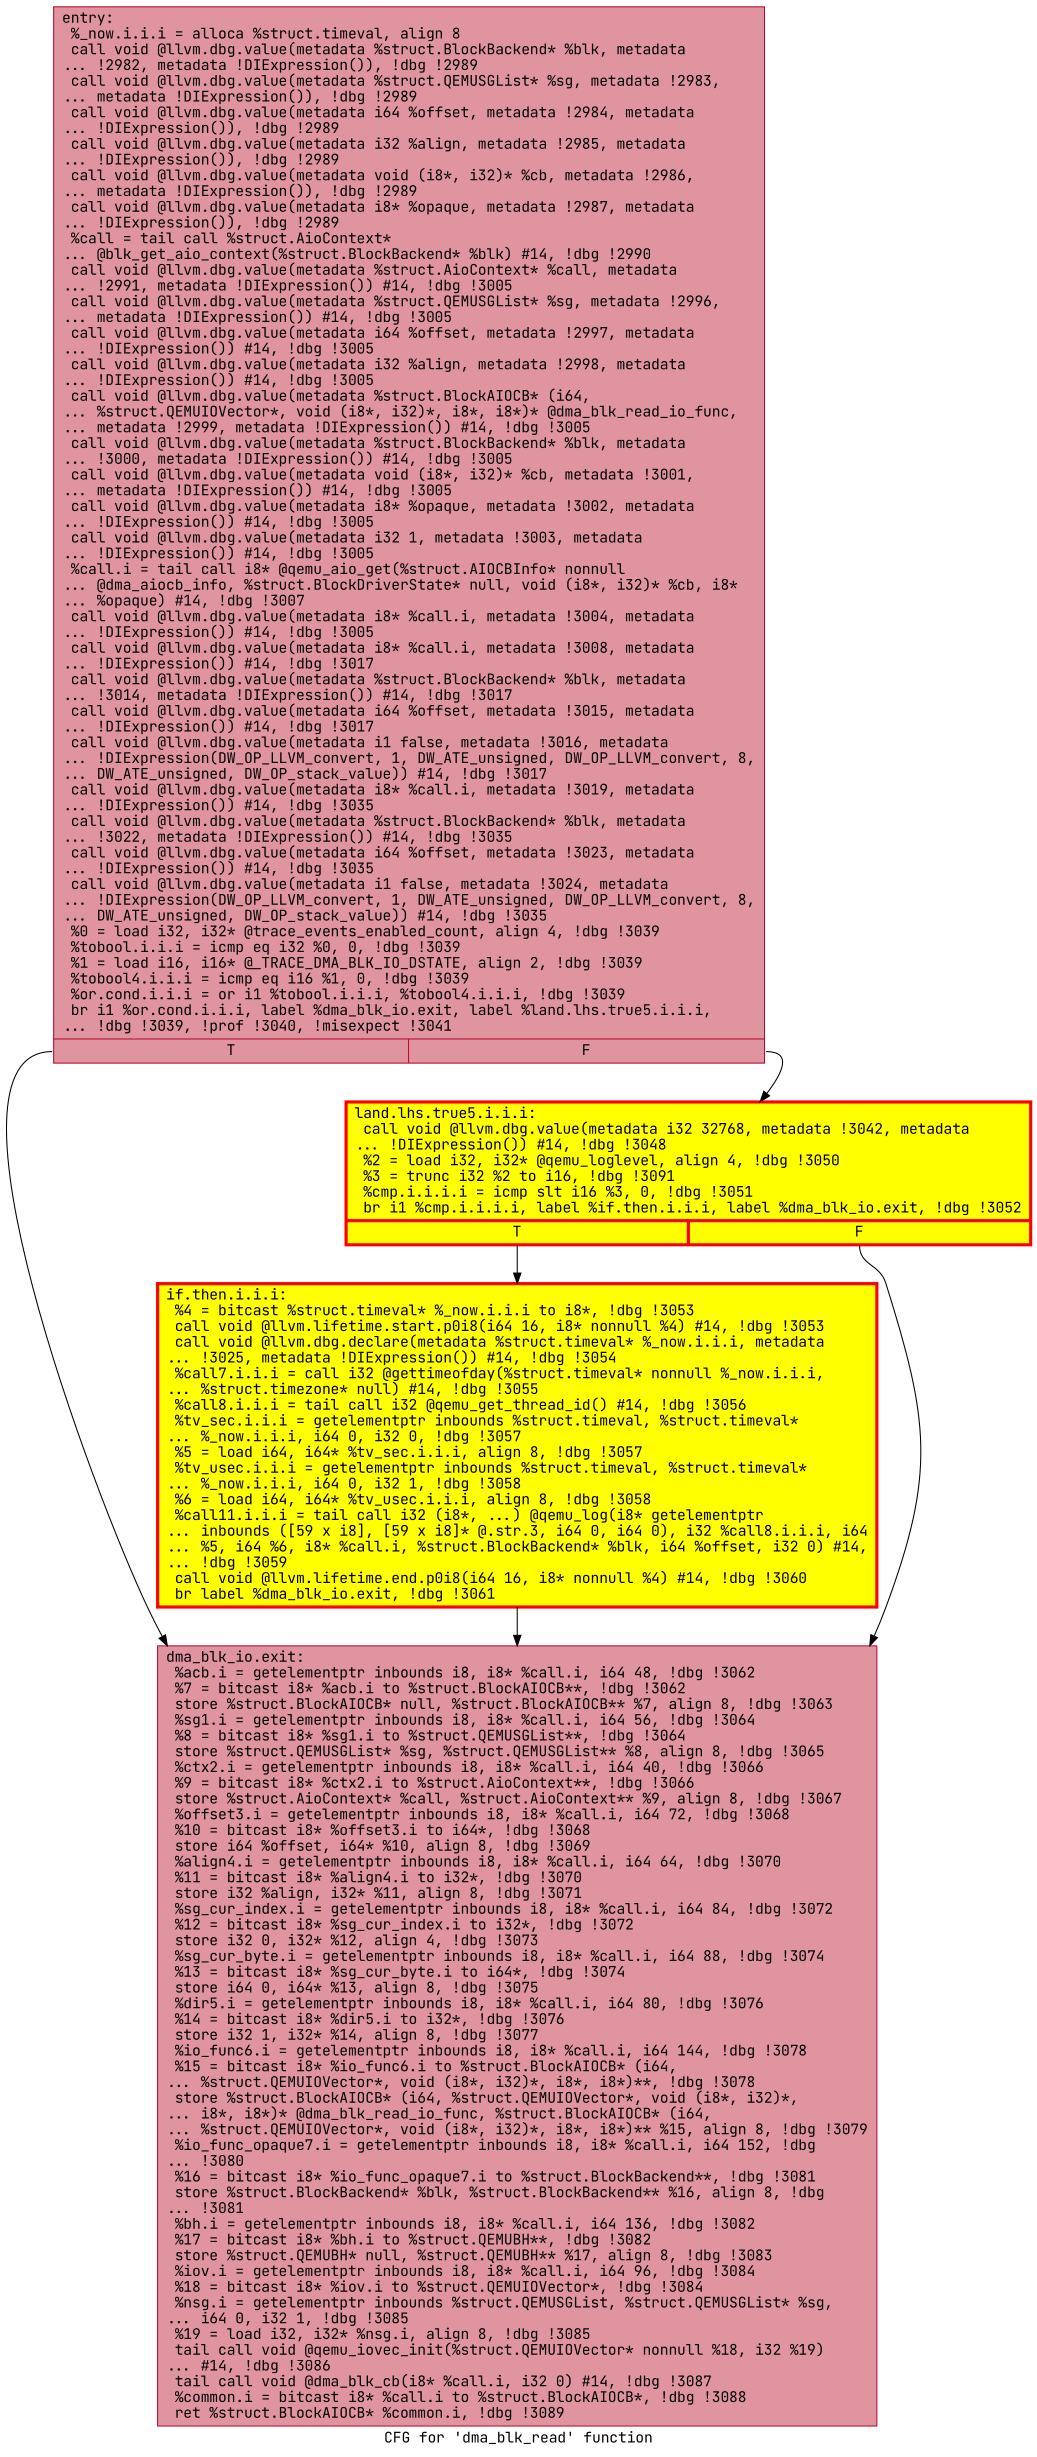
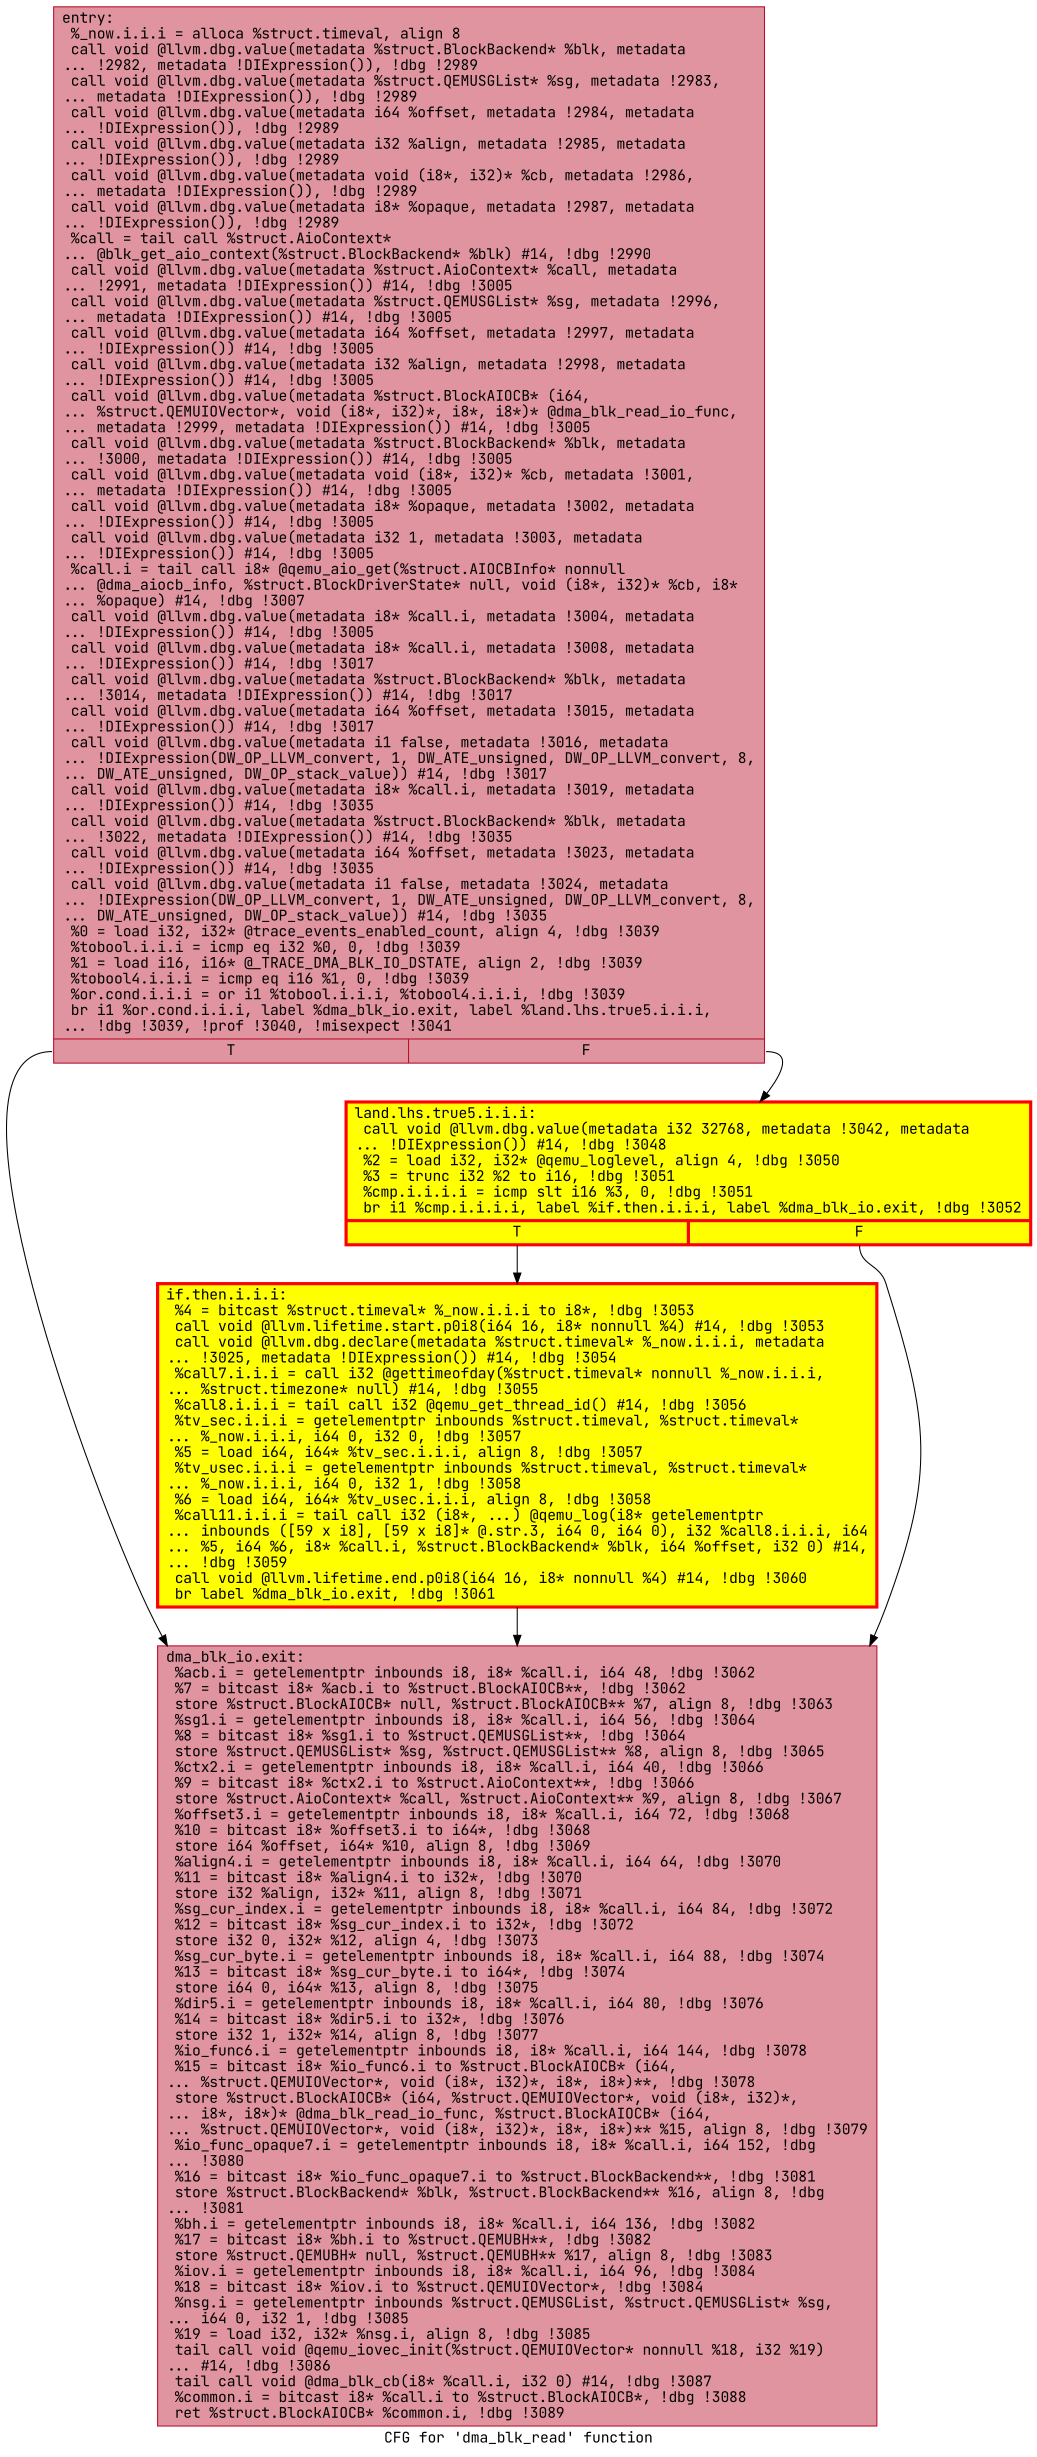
  digraph {
    label="CFG for 'dma_blk_read' function"
    fontname="JetBrains Mono"
    node [color="#b70d28ff" fillcolor="#b70d2870" shape=record style=filled fontname="JetBrains Mono"]
    edge [tailport=s0 fontname="JetBrains Mono"]
    n1 [label="{entry:\l  %_now.i.i.i = alloca %struct.timeval, align 8\l  call void @llvm.dbg.value(metadata %struct.BlockBackend* %blk, metadata\l... !2982, metadata !DIExpression()), !dbg !2989\l  call void @llvm.dbg.value(metadata %struct.QEMUSGList* %sg, metadata !2983,\l... metadata !DIExpression()), !dbg !2989\l  call void @llvm.dbg.value(metadata i64 %offset, metadata !2984, metadata\l... !DIExpression()), !dbg !2989\l  call void @llvm.dbg.value(metadata i32 %align, metadata !2985, metadata\l... !DIExpression()), !dbg !2989\l  call void @llvm.dbg.value(metadata void (i8*, i32)* %cb, metadata !2986,\l... metadata !DIExpression()), !dbg !2989\l  call void @llvm.dbg.value(metadata i8* %opaque, metadata !2987, metadata\l... !DIExpression()), !dbg !2989\l  %call = tail call %struct.AioContext*\l... @blk_get_aio_context(%struct.BlockBackend* %blk) #14, !dbg !2990\l  call void @llvm.dbg.value(metadata %struct.AioContext* %call, metadata\l... !2991, metadata !DIExpression()) #14, !dbg !3005\l  call void @llvm.dbg.value(metadata %struct.QEMUSGList* %sg, metadata !2996,\l... metadata !DIExpression()) #14, !dbg !3005\l  call void @llvm.dbg.value(metadata i64 %offset, metadata !2997, metadata\l... !DIExpression()) #14, !dbg !3005\l  call void @llvm.dbg.value(metadata i32 %align, metadata !2998, metadata\l... !DIExpression()) #14, !dbg !3005\l  call void @llvm.dbg.value(metadata %struct.BlockAIOCB* (i64,\l... %struct.QEMUIOVector*, void (i8*, i32)*, i8*, i8*)* @dma_blk_read_io_func,\l... metadata !2999, metadata !DIExpression()) #14, !dbg !3005\l  call void @llvm.dbg.value(metadata %struct.BlockBackend* %blk, metadata\l... !3000, metadata !DIExpression()) #14, !dbg !3005\l  call void @llvm.dbg.value(metadata void (i8*, i32)* %cb, metadata !3001,\l... metadata !DIExpression()) #14, !dbg !3005\l  call void @llvm.dbg.value(metadata i8* %opaque, metadata !3002, metadata\l... !DIExpression()) #14, !dbg !3005\l  call void @llvm.dbg.value(metadata i32 1, metadata !3003, metadata\l... !DIExpression()) #14, !dbg !3005\l  %call.i = tail call i8* @qemu_aio_get(%struct.AIOCBInfo* nonnull\l... @dma_aiocb_info, %struct.BlockDriverState* null, void (i8*, i32)* %cb, i8*\l... %opaque) #14, !dbg !3007\l  call void @llvm.dbg.value(metadata i8* %call.i, metadata !3004, metadata\l... !DIExpression()) #14, !dbg !3005\l  call void @llvm.dbg.value(metadata i8* %call.i, metadata !3008, metadata\l... !DIExpression()) #14, !dbg !3017\l  call void @llvm.dbg.value(metadata %struct.BlockBackend* %blk, metadata\l... !3014, metadata !DIExpression()) #14, !dbg !3017\l  call void @llvm.dbg.value(metadata i64 %offset, metadata !3015, metadata\l... !DIExpression()) #14, !dbg !3017\l  call void @llvm.dbg.value(metadata i1 false, metadata !3016, metadata\l... !DIExpression(DW_OP_LLVM_convert, 1, DW_ATE_unsigned, DW_OP_LLVM_convert, 8,\l... DW_ATE_unsigned, DW_OP_stack_value)) #14, !dbg !3017\l  call void @llvm.dbg.value(metadata i8* %call.i, metadata !3019, metadata\l... !DIExpression()) #14, !dbg !3035\l  call void @llvm.dbg.value(metadata %struct.BlockBackend* %blk, metadata\l... !3022, metadata !DIExpression()) #14, !dbg !3035\l  call void @llvm.dbg.value(metadata i64 %offset, metadata !3023, metadata\l... !DIExpression()) #14, !dbg !3035\l  call void @llvm.dbg.value(metadata i1 false, metadata !3024, metadata\l... !DIExpression(DW_OP_LLVM_convert, 1, DW_ATE_unsigned, DW_OP_LLVM_convert, 8,\l... DW_ATE_unsigned, DW_OP_stack_value)) #14, !dbg !3035\l  %0 = load i32, i32* @trace_events_enabled_count, align 4, !dbg !3039\l  %tobool.i.i.i = icmp eq i32 %0, 0, !dbg !3039\l  %1 = load i16, i16* @_TRACE_DMA_BLK_IO_DSTATE, align 2, !dbg !3039\l  %tobool4.i.i.i = icmp eq i16 %1, 0, !dbg !3039\l  %or.cond.i.i.i = or i1 %tobool.i.i.i, %tobool4.i.i.i, !dbg !3039\l  br i1 %or.cond.i.i.i, label %dma_blk_io.exit, label %land.lhs.true5.i.i.i,\l... !dbg !3039, !prof !3040, !misexpect !3041\l|{<s0>T|<s1>F}}"]
    n2 [label="{dma_blk_io.exit:                                  \l  %acb.i = getelementptr inbounds i8, i8* %call.i, i64 48, !dbg !3062\l  %7 = bitcast i8* %acb.i to %struct.BlockAIOCB**, !dbg !3062\l  store %struct.BlockAIOCB* null, %struct.BlockAIOCB** %7, align 8, !dbg !3063\l  %sg1.i = getelementptr inbounds i8, i8* %call.i, i64 56, !dbg !3064\l  %8 = bitcast i8* %sg1.i to %struct.QEMUSGList**, !dbg !3064\l  store %struct.QEMUSGList* %sg, %struct.QEMUSGList** %8, align 8, !dbg !3065\l  %ctx2.i = getelementptr inbounds i8, i8* %call.i, i64 40, !dbg !3066\l  %9 = bitcast i8* %ctx2.i to %struct.AioContext**, !dbg !3066\l  store %struct.AioContext* %call, %struct.AioContext** %9, align 8, !dbg !3067\l  %offset3.i = getelementptr inbounds i8, i8* %call.i, i64 72, !dbg !3068\l  %10 = bitcast i8* %offset3.i to i64*, !dbg !3068\l  store i64 %offset, i64* %10, align 8, !dbg !3069\l  %align4.i = getelementptr inbounds i8, i8* %call.i, i64 64, !dbg !3070\l  %11 = bitcast i8* %align4.i to i32*, !dbg !3070\l  store i32 %align, i32* %11, align 8, !dbg !3071\l  %sg_cur_index.i = getelementptr inbounds i8, i8* %call.i, i64 84, !dbg !3072\l  %12 = bitcast i8* %sg_cur_index.i to i32*, !dbg !3072\l  store i32 0, i32* %12, align 4, !dbg !3073\l  %sg_cur_byte.i = getelementptr inbounds i8, i8* %call.i, i64 88, !dbg !3074\l  %13 = bitcast i8* %sg_cur_byte.i to i64*, !dbg !3074\l  store i64 0, i64* %13, align 8, !dbg !3075\l  %dir5.i = getelementptr inbounds i8, i8* %call.i, i64 80, !dbg !3076\l  %14 = bitcast i8* %dir5.i to i32*, !dbg !3076\l  store i32 1, i32* %14, align 8, !dbg !3077\l  %io_func6.i = getelementptr inbounds i8, i8* %call.i, i64 144, !dbg !3078\l  %15 = bitcast i8* %io_func6.i to %struct.BlockAIOCB* (i64,\l... %struct.QEMUIOVector*, void (i8*, i32)*, i8*, i8*)**, !dbg !3078\l  store %struct.BlockAIOCB* (i64, %struct.QEMUIOVector*, void (i8*, i32)*,\l... i8*, i8*)* @dma_blk_read_io_func, %struct.BlockAIOCB* (i64,\l... %struct.QEMUIOVector*, void (i8*, i32)*, i8*, i8*)** %15, align 8, !dbg !3079\l  %io_func_opaque7.i = getelementptr inbounds i8, i8* %call.i, i64 152, !dbg\l... !3080\l  %16 = bitcast i8* %io_func_opaque7.i to %struct.BlockBackend**, !dbg !3081\l  store %struct.BlockBackend* %blk, %struct.BlockBackend** %16, align 8, !dbg\l... !3081\l  %bh.i = getelementptr inbounds i8, i8* %call.i, i64 136, !dbg !3082\l  %17 = bitcast i8* %bh.i to %struct.QEMUBH**, !dbg !3082\l  store %struct.QEMUBH* null, %struct.QEMUBH** %17, align 8, !dbg !3083\l  %iov.i = getelementptr inbounds i8, i8* %call.i, i64 96, !dbg !3084\l  %18 = bitcast i8* %iov.i to %struct.QEMUIOVector*, !dbg !3084\l  %nsg.i = getelementptr inbounds %struct.QEMUSGList, %struct.QEMUSGList* %sg,\l... i64 0, i32 1, !dbg !3085\l  %19 = load i32, i32* %nsg.i, align 8, !dbg !3085\l  tail call void @qemu_iovec_init(%struct.QEMUIOVector* nonnull %18, i32 %19)\l... #14, !dbg !3086\l  tail call void @dma_blk_cb(i8* %call.i, i32 0) #14, !dbg !3087\l  %common.i = bitcast i8* %call.i to %struct.BlockAIOCB*, !dbg !3088\l  ret %struct.BlockAIOCB* %common.i, !dbg !3089\l}"]
-   n3 [color=red fillcolor=yellow label="{land.lhs.true5.i.i.i:                             \l  call void @llvm.dbg.value(metadata i32 32768, metadata !3042, metadata\l... !DIExpression()) #14, !dbg !3048\l  %2 = load i32, i32* @qemu_loglevel, align 4, !dbg !3050\l  %3 = trunc i32 %2 to i16, !dbg !3091\l  %cmp.i.i.i.i = icmp slt i16 %3, 0, !dbg !3051\l  br i1 %cmp.i.i.i.i, label %if.then.i.i.i, label %dma_blk_io.exit, !dbg !3052\l|{<s0>T|<s1>F}}" penwidth=3.0]
+   n3 [color=red fillcolor=yellow label="{land.lhs.true5.i.i.i:                             \l  call void @llvm.dbg.value(metadata i32 32768, metadata !3042, metadata\l... !DIExpression()) #14, !dbg !3048\l  %2 = load i32, i32* @qemu_loglevel, align 4, !dbg !3050\l  %3 = trunc i32 %2 to i16, !dbg !3051\l  %cmp.i.i.i.i = icmp slt i16 %3, 0, !dbg !3051\l  br i1 %cmp.i.i.i.i, label %if.then.i.i.i, label %dma_blk_io.exit, !dbg !3052\l|{<s0>T|<s1>F}}" penwidth=3.0]
    n4 [color=red fillcolor=yellow label="{if.then.i.i.i:                                    \l  %4 = bitcast %struct.timeval* %_now.i.i.i to i8*, !dbg !3053\l  call void @llvm.lifetime.start.p0i8(i64 16, i8* nonnull %4) #14, !dbg !3053\l  call void @llvm.dbg.declare(metadata %struct.timeval* %_now.i.i.i, metadata\l... !3025, metadata !DIExpression()) #14, !dbg !3054\l  %call7.i.i.i = call i32 @gettimeofday(%struct.timeval* nonnull %_now.i.i.i,\l... %struct.timezone* null) #14, !dbg !3055\l  %call8.i.i.i = tail call i32 @qemu_get_thread_id() #14, !dbg !3056\l  %tv_sec.i.i.i = getelementptr inbounds %struct.timeval, %struct.timeval*\l... %_now.i.i.i, i64 0, i32 0, !dbg !3057\l  %5 = load i64, i64* %tv_sec.i.i.i, align 8, !dbg !3057\l  %tv_usec.i.i.i = getelementptr inbounds %struct.timeval, %struct.timeval*\l... %_now.i.i.i, i64 0, i32 1, !dbg !3058\l  %6 = load i64, i64* %tv_usec.i.i.i, align 8, !dbg !3058\l  %call11.i.i.i = tail call i32 (i8*, ...) @qemu_log(i8* getelementptr\l... inbounds ([59 x i8], [59 x i8]* @.str.3, i64 0, i64 0), i32 %call8.i.i.i, i64\l... %5, i64 %6, i8* %call.i, %struct.BlockBackend* %blk, i64 %offset, i32 0) #14,\l... !dbg !3059\l  call void @llvm.lifetime.end.p0i8(i64 16, i8* nonnull %4) #14, !dbg !3060\l  br label %dma_blk_io.exit, !dbg !3061\l}" penwidth=3.0]
    n1 -> n2
    n1 -> n3 [tailport=s1]
    n3 -> n2 [tailport=s1]
    n3 -> n4
    n4 -> n2 [tailport=""]
  }
